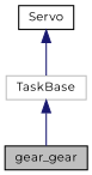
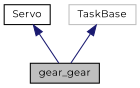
  digraph {
    fontname=Montserrat
    node [color=black fillcolor=white fontname=Montserrat fontsize=10 shape=record style=filled]
    edge [color=midnightblue dir=back fontname=Montserrat fontsize=10 labelfontname=Helvetica labelfontsize=10 style=solid]
    n1 [fillcolor=grey75 fontcolor=black height=0.2 label=gear_gear width=0.4]
    n2 [height=0.2 label=Servo width=0.4]
    n3 [color=grey75 height=0.2 label=TaskBase width=0.4]
-   n2 -> n3
+   n2 -> n1
    n3 -> n1
  }
